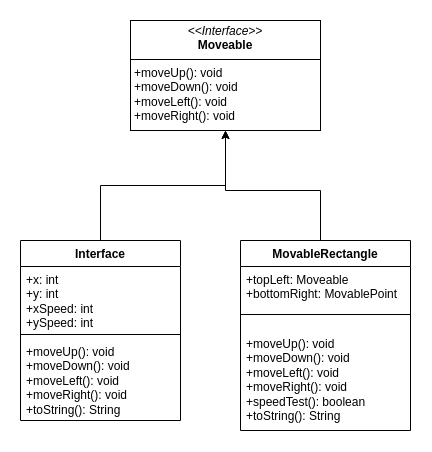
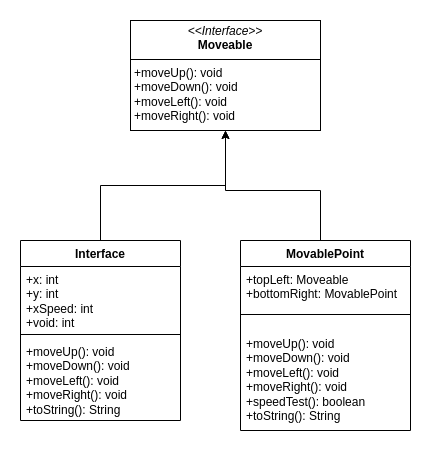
  <mxCell id="0" />
  <mxCell id="1" parent="0" />
  <mxCell id="2" value="&lt;p style=&quot;margin:0px;margin-top:4px;text-align:center;&quot;&gt;&lt;i&gt;&amp;lt;&amp;lt;Interface&amp;gt;&amp;gt;&lt;/i&gt;&lt;br&gt;&lt;b&gt;Moveable&lt;/b&gt;&lt;/p&gt;&lt;hr size=&quot;1&quot; style=&quot;border-style:solid;&quot;&gt;&lt;p style=&quot;margin:0px;margin-left:4px;&quot;&gt;+moveUp(): void&lt;br&gt;+moveDown(): void&lt;br&gt;+moveLeft(): void&lt;br&gt;+moveRight(): void&lt;/p&gt;" style="verticalAlign=top;align=left;overflow=fill;html=1;whiteSpace=wrap;" vertex="1" parent="1"><mxGeometry x="130" y="20" width="190" height="110" as="geometry" /></mxCell>
  <mxCell id="3" style="edgeStyle=orthogonalEdgeStyle;rounded=0;orthogonalLoop=1;jettySize=auto;html=1;entryX=0.5;entryY=1;entryDx=0;entryDy=0;" edge="1" parent="1" source="4" target="2"><mxGeometry relative="1" as="geometry" /></mxCell>
  <mxCell id="4" value="Interface" style="swimlane;fontStyle=1;align=center;verticalAlign=top;childLayout=stackLayout;horizontal=1;startSize=26;horizontalStack=0;resizeParent=1;resizeParentMax=0;resizeLast=0;collapsible=1;marginBottom=0;whiteSpace=wrap;html=1;" vertex="1" parent="1"><mxGeometry x="20" y="240" width="160" height="180" as="geometry" /></mxCell>
- <mxCell id="5" value="+x: int&lt;br&gt;+y: int&lt;br&gt;+xSpeed: int&lt;br&gt;+ySpeed: int" style="text;strokeColor=none;fillColor=none;align=left;verticalAlign=top;spacingLeft=4;spacingRight=4;overflow=hidden;rotatable=0;points=[[0,0.5],[1,0.5]];portConstraint=eastwest;whiteSpace=wrap;html=1;" vertex="1" parent="4"><mxGeometry y="26" width="160" height="64" as="geometry" /></mxCell>
+ <mxCell id="5" value="+x: int&lt;br&gt;+y: int&lt;br&gt;+xSpeed: int&lt;br&gt;+void: int" style="text;strokeColor=none;fillColor=none;align=left;verticalAlign=top;spacingLeft=4;spacingRight=4;overflow=hidden;rotatable=0;points=[[0,0.5],[1,0.5]];portConstraint=eastwest;whiteSpace=wrap;html=1;" vertex="1" parent="4"><mxGeometry y="26" width="160" height="64" as="geometry" /></mxCell>
  <mxCell id="6" value="" style="line;strokeWidth=1;fillColor=none;align=left;verticalAlign=middle;spacingTop=-1;spacingLeft=3;spacingRight=3;rotatable=0;labelPosition=right;points=[];portConstraint=eastwest;strokeColor=inherit;" vertex="1" parent="4"><mxGeometry y="90" width="160" height="8" as="geometry" /></mxCell>
  <mxCell id="7" value="+moveUp(): void&lt;br&gt;+moveDown(): void&lt;br&gt;+moveLeft(): void&lt;br&gt;+moveRight(): void&lt;br&gt;+toString(): String" style="text;strokeColor=none;fillColor=none;align=left;verticalAlign=top;spacingLeft=4;spacingRight=4;overflow=hidden;rotatable=0;points=[[0,0.5],[1,0.5]];portConstraint=eastwest;whiteSpace=wrap;html=1;" vertex="1" parent="4"><mxGeometry y="98" width="160" height="82" as="geometry" /></mxCell>
  <mxCell id="8" style="edgeStyle=orthogonalEdgeStyle;rounded=0;orthogonalLoop=1;jettySize=auto;html=1;entryX=0.5;entryY=1;entryDx=0;entryDy=0;" edge="1" parent="1" source="9" target="2"><mxGeometry relative="1" as="geometry"><Array as="points"><mxPoint x="320" y="190" /><mxPoint x="225" y="190" /></Array></mxGeometry></mxCell>
- <mxCell id="9" value="MovableRectangle" style="swimlane;fontStyle=1;align=center;verticalAlign=top;childLayout=stackLayout;horizontal=1;startSize=26;horizontalStack=0;resizeParent=1;resizeParentMax=0;resizeLast=0;collapsible=1;marginBottom=0;whiteSpace=wrap;html=1;" vertex="1" parent="1"><mxGeometry x="240" y="240" width="170" height="190" as="geometry" /></mxCell>
+ <mxCell id="9" value="MovablePoint" style="swimlane;fontStyle=1;align=center;verticalAlign=top;childLayout=stackLayout;horizontal=1;startSize=26;horizontalStack=0;resizeParent=1;resizeParentMax=0;resizeLast=0;collapsible=1;marginBottom=0;whiteSpace=wrap;html=1;" vertex="1" parent="1"><mxGeometry x="240" y="240" width="170" height="190" as="geometry" /></mxCell>
  <mxCell id="10" value="+topLeft: Moveable&lt;br&gt;+bottomRight: MovablePoint" style="text;strokeColor=none;fillColor=none;align=left;verticalAlign=top;spacingLeft=4;spacingRight=4;overflow=hidden;rotatable=0;points=[[0,0.5],[1,0.5]];portConstraint=eastwest;whiteSpace=wrap;html=1;" vertex="1" parent="9"><mxGeometry y="26" width="170" height="44" as="geometry" /></mxCell>
  <mxCell id="11" value="" style="line;strokeWidth=1;fillColor=none;align=left;verticalAlign=middle;spacingTop=-1;spacingLeft=3;spacingRight=3;rotatable=0;labelPosition=right;points=[];portConstraint=eastwest;strokeColor=inherit;" vertex="1" parent="9"><mxGeometry y="70" width="170" height="8" as="geometry" /></mxCell>
  <mxCell id="12" value="&lt;p&gt;+moveUp(): void&lt;br&gt;+moveDown(): void&lt;br&gt;+moveLeft(): void&lt;br&gt;+moveRight(): void&lt;br&gt;+speedTest(): boolean&lt;br&gt;+toString(): String&lt;/p&gt;" style="text;strokeColor=none;fillColor=none;align=left;verticalAlign=top;spacingLeft=4;spacingRight=4;overflow=hidden;rotatable=0;points=[[0,0.5],[1,0.5]];portConstraint=eastwest;whiteSpace=wrap;html=1;" vertex="1" parent="9"><mxGeometry y="78" width="170" height="112" as="geometry" /></mxCell>
